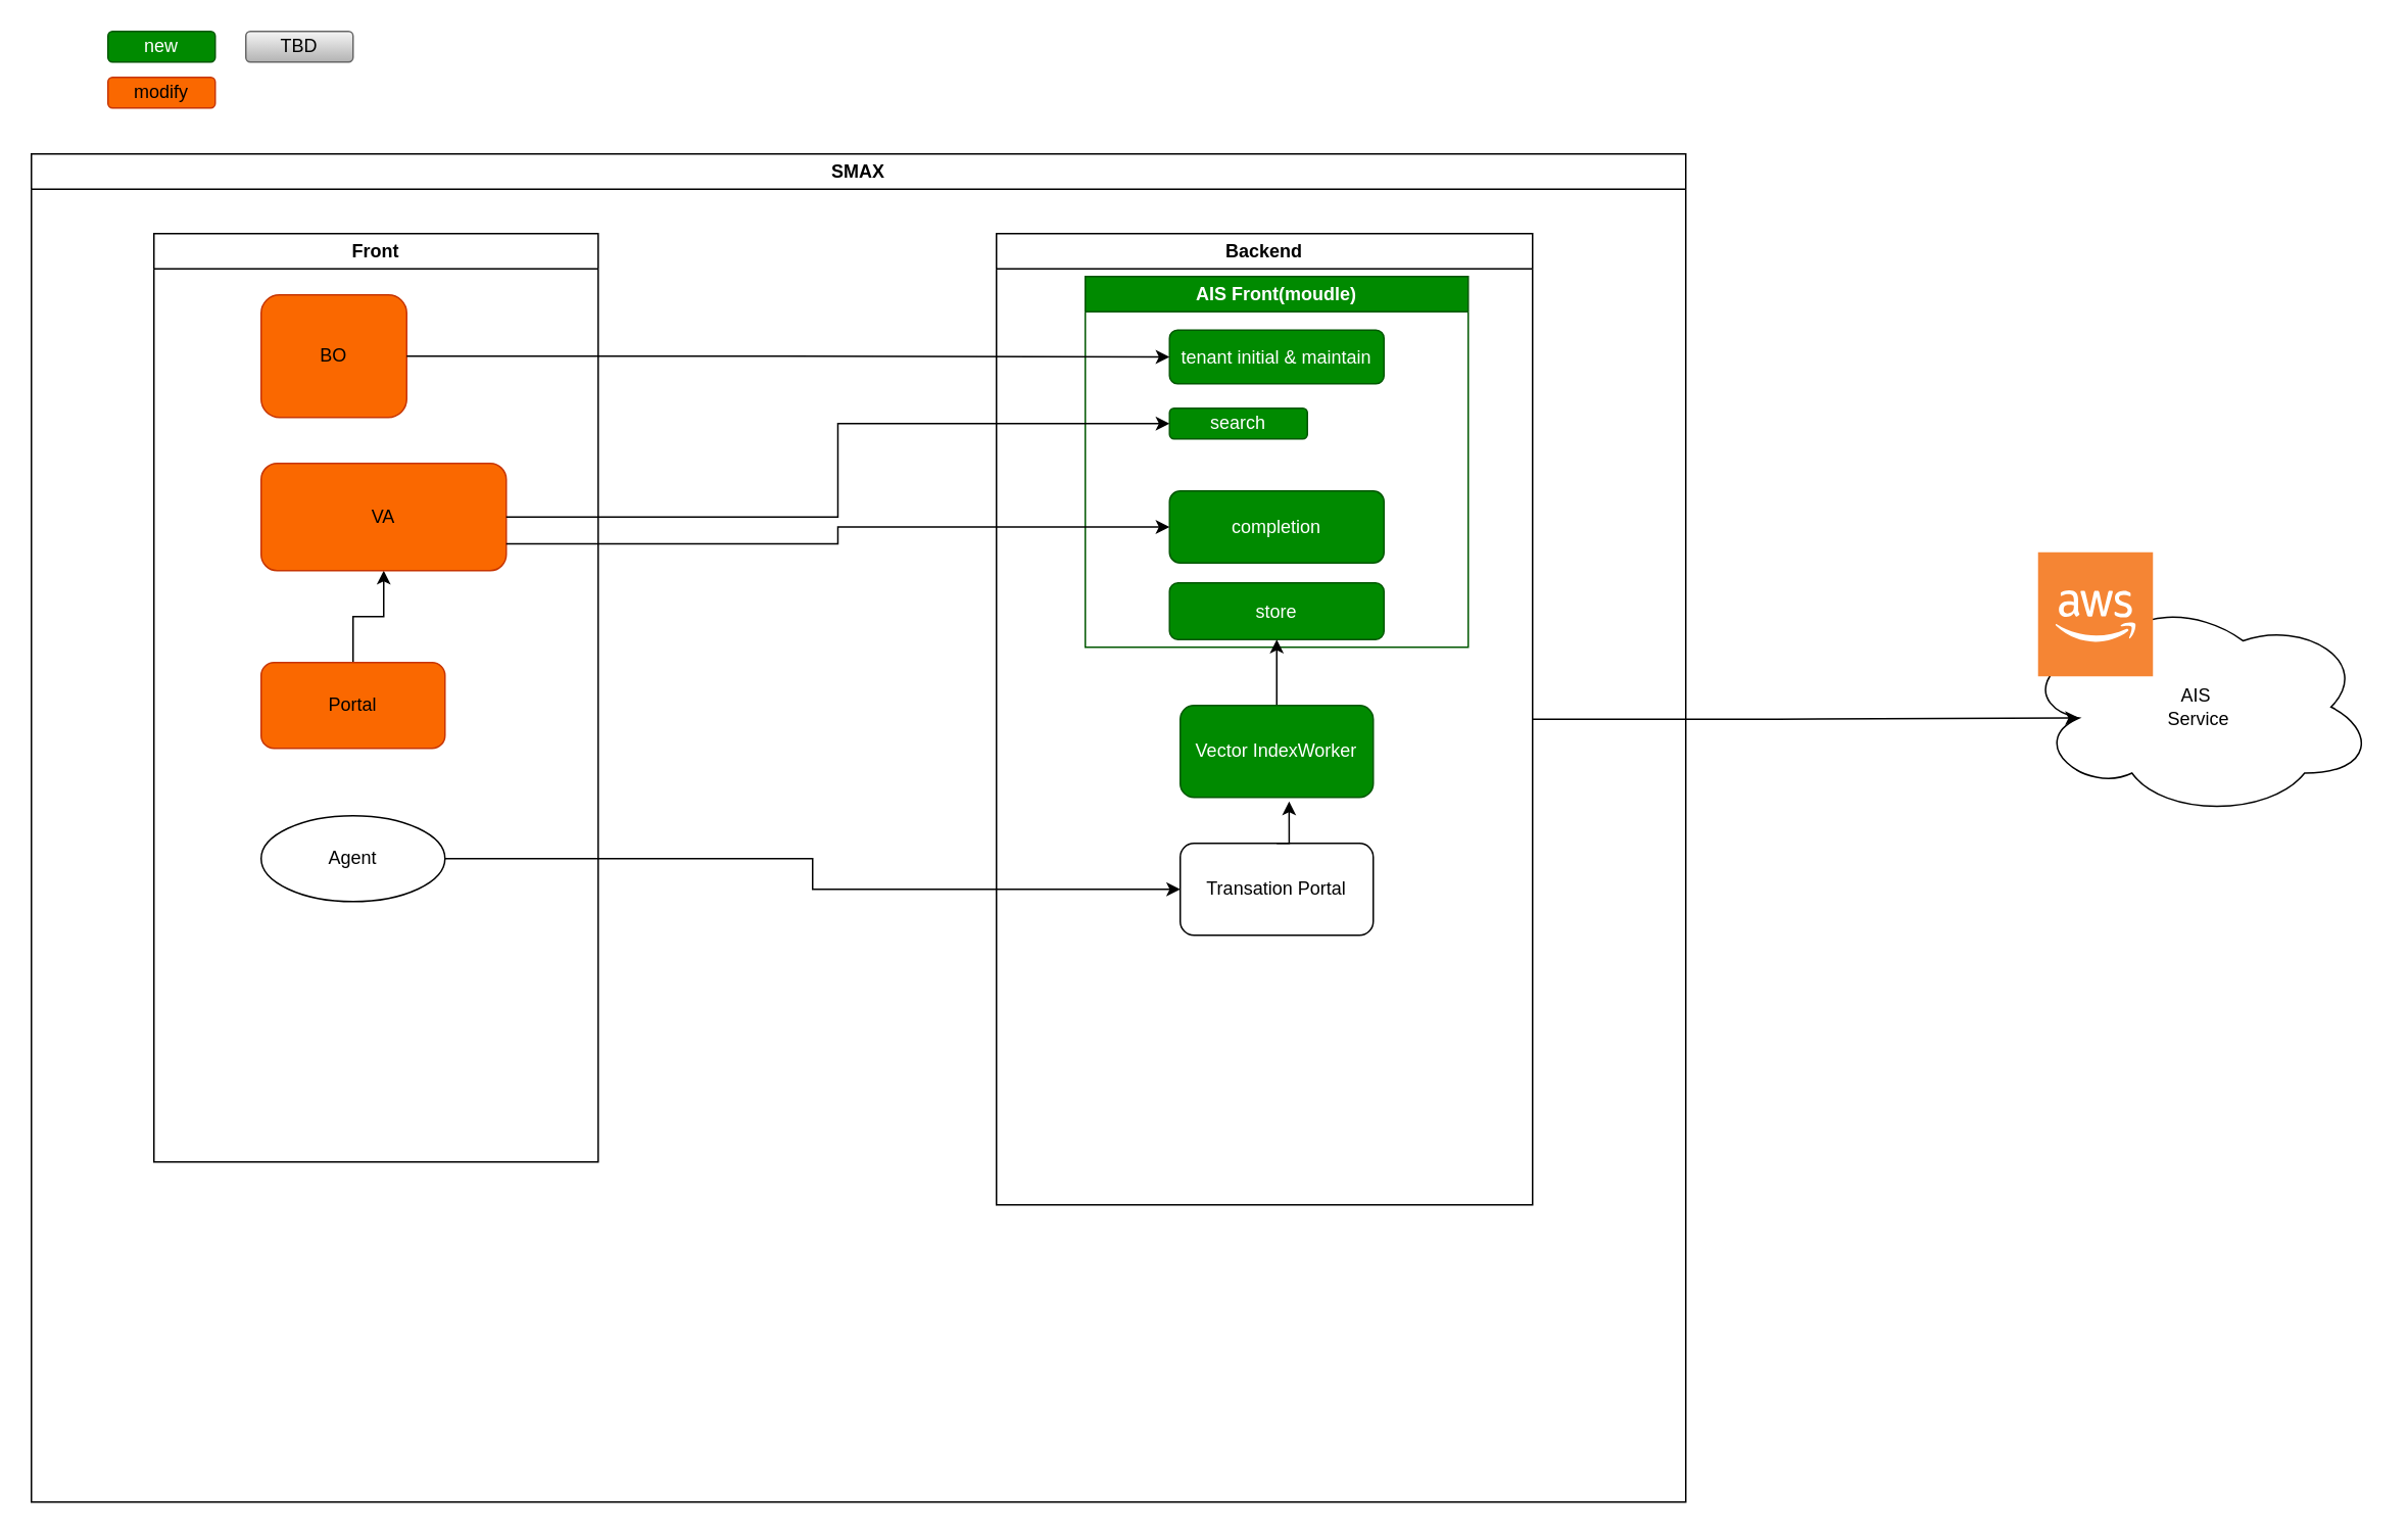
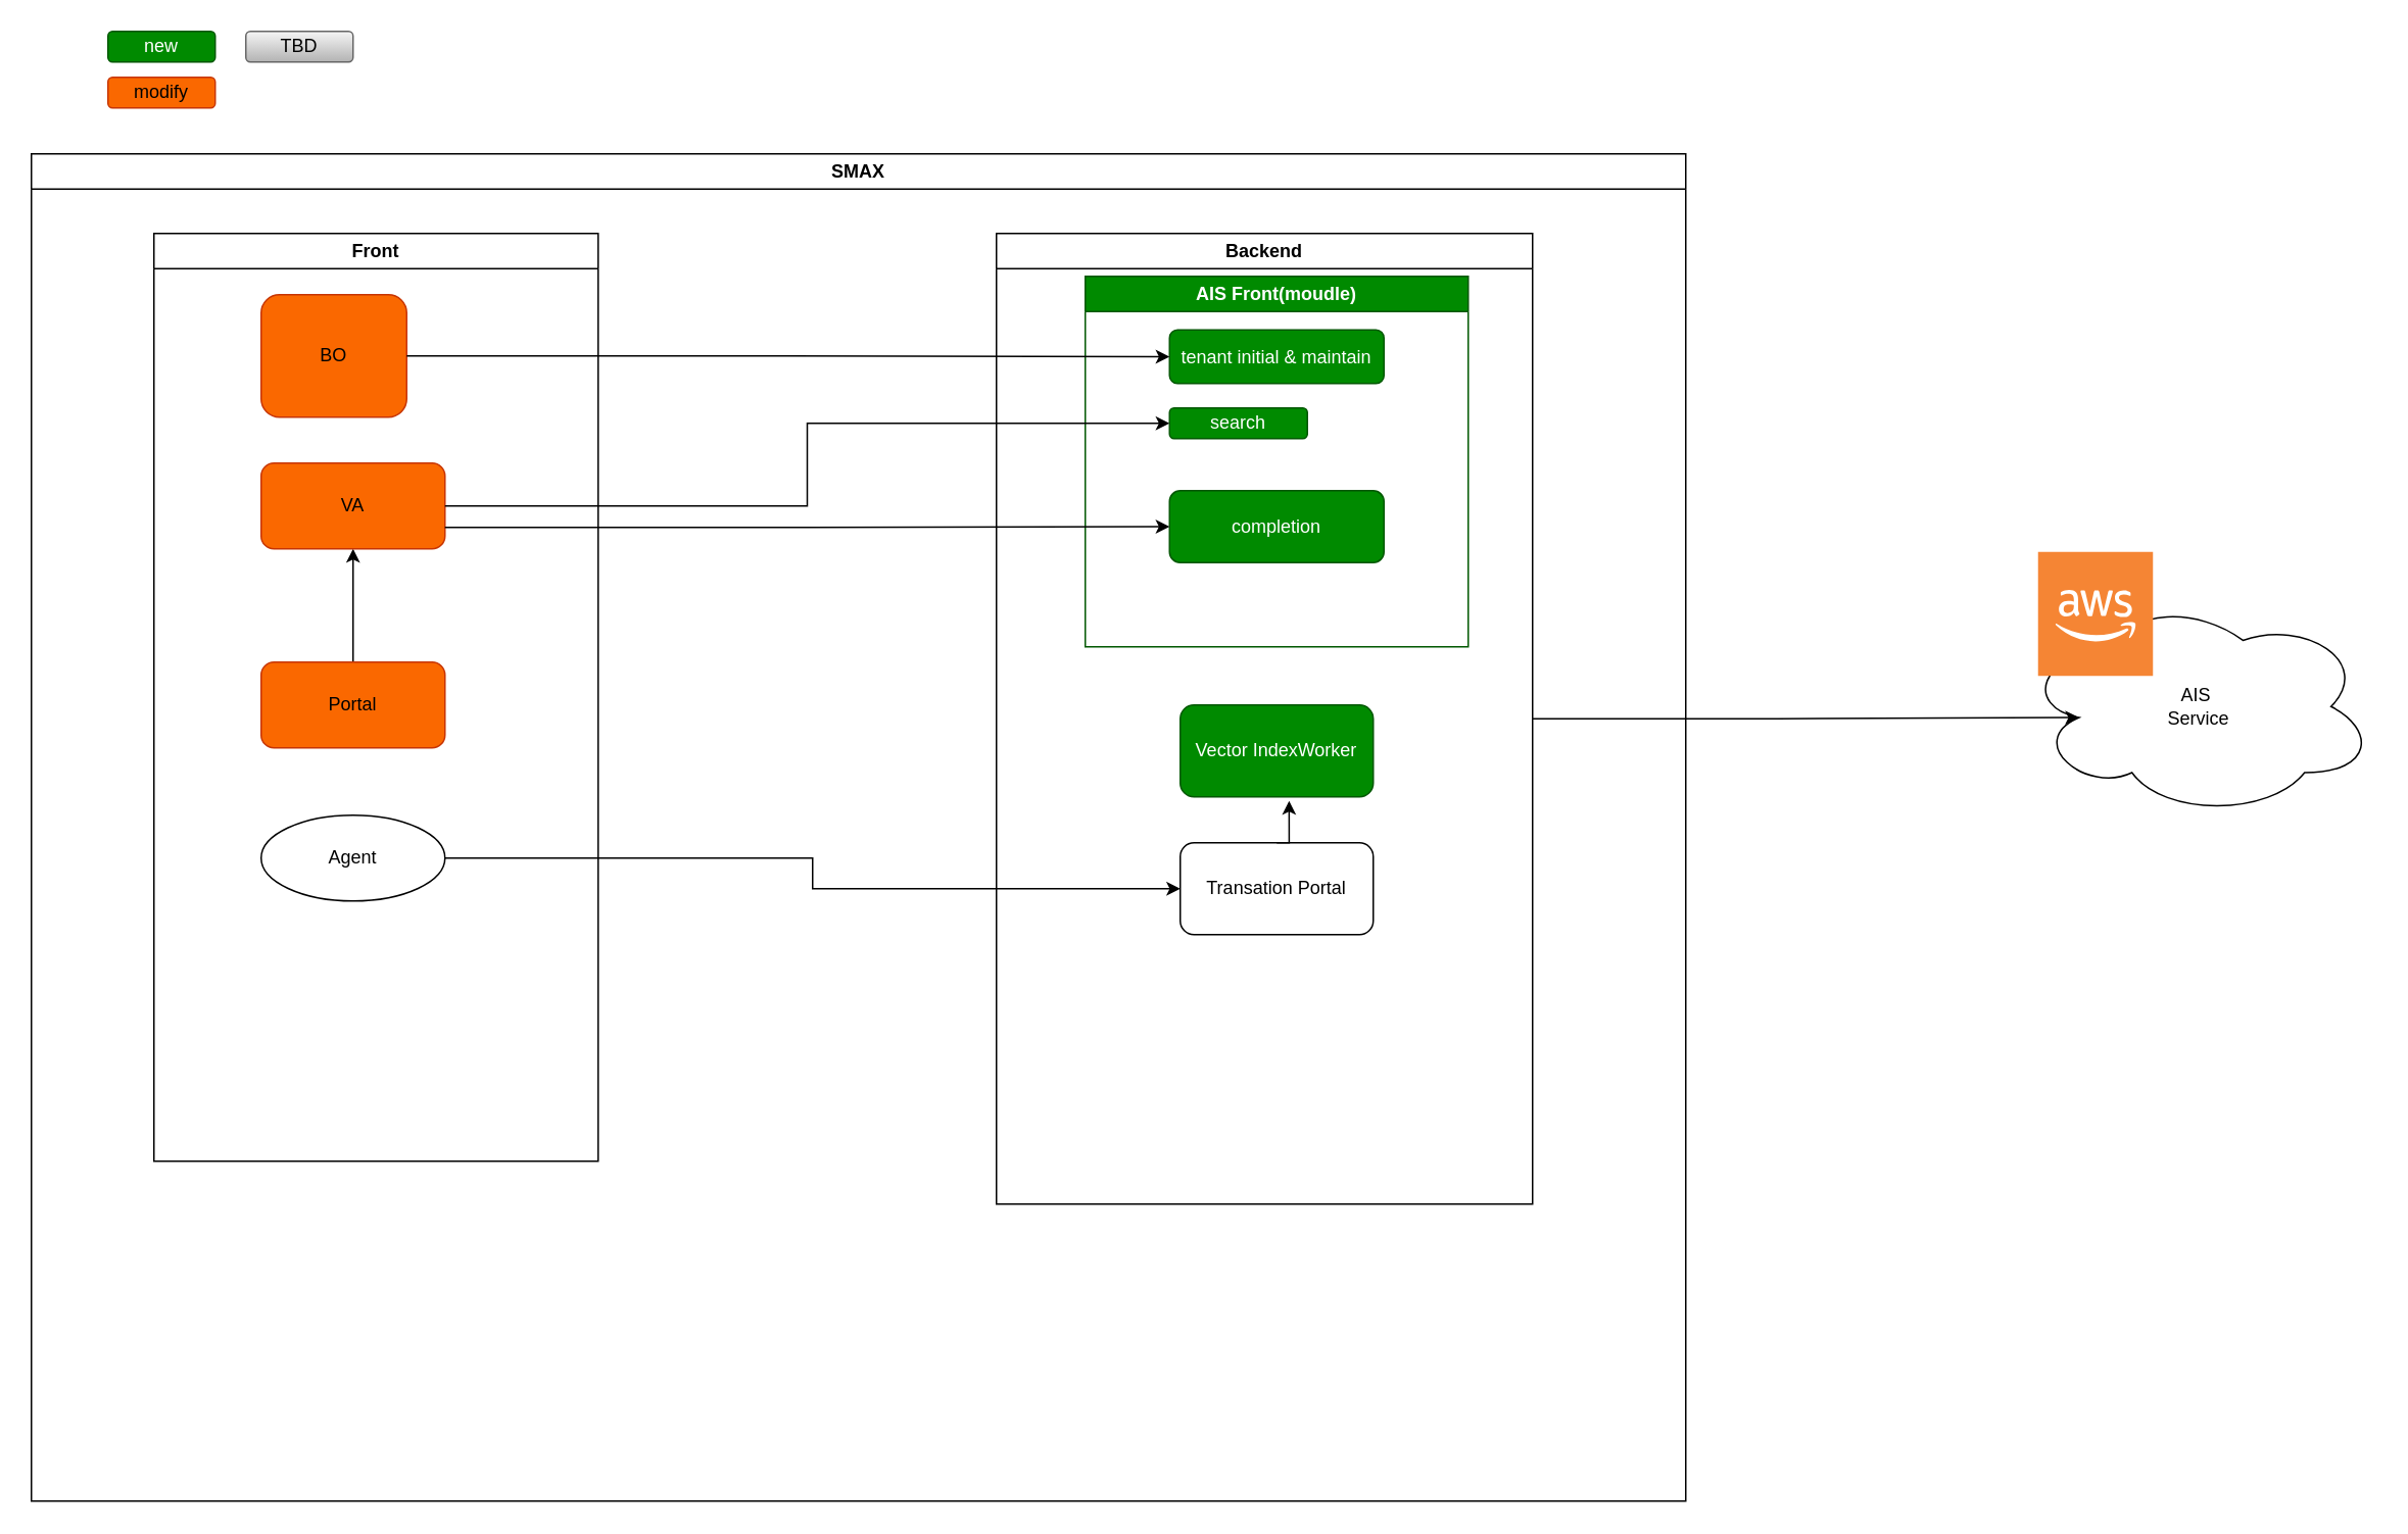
  <mxCell id="0" />
  <mxCell id="1" parent="0" />
  <mxCell id="2" value="SMAX" style="swimlane;whiteSpace=wrap;html=1;" vertex="1" parent="1"><mxGeometry x="20" y="100" width="1080" height="880" as="geometry" /></mxCell>
  <mxCell id="3" value="Front" style="swimlane;whiteSpace=wrap;html=1;" vertex="1" parent="2"><mxGeometry x="80" y="52" width="290" height="606" as="geometry" /></mxCell>
  <mxCell id="4" value="BO" style="rounded=1;whiteSpace=wrap;html=1;fillColor=#fa6800;fontColor=#000000;strokeColor=#C73500;" vertex="1" parent="3"><mxGeometry x="70" y="40" width="95" height="80" as="geometry" /></mxCell>
  <mxCell id="5" value="" style="edgeStyle=orthogonalEdgeStyle;rounded=0;orthogonalLoop=1;jettySize=auto;html=1;" edge="1" parent="3" source="6" target="7"><mxGeometry relative="1" as="geometry" /></mxCell>
  <mxCell id="6" value="Portal" style="rounded=1;whiteSpace=wrap;html=1;fillColor=#fa6800;fontColor=#000000;strokeColor=#C73500;" vertex="1" parent="3"><mxGeometry x="70" y="280" width="120" height="56" as="geometry" /></mxCell>
- <mxCell id="7" value="VA" style="rounded=1;whiteSpace=wrap;html=1;fillColor=#fa6800;fontColor=#000000;strokeColor=#C73500;" vertex="1" parent="3"><mxGeometry x="70" y="150" width="160" height="70" as="geometry" /></mxCell>
+ <mxCell id="7" value="VA" style="rounded=1;whiteSpace=wrap;html=1;fillColor=#fa6800;fontColor=#000000;strokeColor=#C73500;" vertex="1" parent="3"><mxGeometry x="70" y="150" width="120" height="56" as="geometry" /></mxCell>
  <mxCell id="8" value="Agent" style="ellipse;whiteSpace=wrap;html=1;" vertex="1" parent="3"><mxGeometry x="70" y="380" width="120" height="56" as="geometry" /></mxCell>
  <mxCell id="9" value="Backend" style="swimlane;whiteSpace=wrap;html=1;" vertex="1" parent="2"><mxGeometry x="630" y="52" width="350" height="634" as="geometry" /></mxCell>
  <mxCell id="10" value="AIS Front(moudle)" style="swimlane;whiteSpace=wrap;html=1;fillColor=#008a00;fontColor=#ffffff;strokeColor=#005700;" vertex="1" parent="9"><mxGeometry x="58" y="28" width="250" height="242" as="geometry" /></mxCell>
  <mxCell id="11" value="tenant initial &amp;amp; maintain" style="rounded=1;whiteSpace=wrap;html=1;fillColor=#008a00;fontColor=#ffffff;strokeColor=#005700;" vertex="1" parent="10"><mxGeometry x="55" y="35" width="140" height="35" as="geometry" /></mxCell>
  <mxCell id="12" value="search" style="rounded=1;whiteSpace=wrap;html=1;fillColor=#008a00;fontColor=#ffffff;strokeColor=#005700;" vertex="1" parent="10"><mxGeometry x="55" y="86" width="90" height="20" as="geometry" /></mxCell>
  <mxCell id="13" value="completion" style="rounded=1;whiteSpace=wrap;html=1;fillColor=#008a00;fontColor=#ffffff;strokeColor=#005700;" vertex="1" parent="10"><mxGeometry x="55" y="140" width="140" height="47" as="geometry" /></mxCell>
- <mxCell id="14" value="store" style="rounded=1;whiteSpace=wrap;html=1;fillColor=#008a00;fontColor=#ffffff;strokeColor=#005700;" vertex="1" parent="10"><mxGeometry x="55" y="200" width="140" height="37" as="geometry" /></mxCell>
- <mxCell id="15" style="edgeStyle=orthogonalEdgeStyle;rounded=0;orthogonalLoop=1;jettySize=auto;html=1;exitX=0.5;exitY=0;exitDx=0;exitDy=0;entryX=0.5;entryY=1;entryDx=0;entryDy=0;" edge="1" parent="9" source="16" target="14"><mxGeometry relative="1" as="geometry" /></mxCell>
  <mxCell id="16" value="Vector IndexWorker" style="rounded=1;whiteSpace=wrap;html=1;fillColor=#008a00;fontColor=#ffffff;strokeColor=#005700;" vertex="1" parent="9"><mxGeometry x="120" y="308" width="126" height="60" as="geometry" /></mxCell>
  <mxCell id="17" value="Transation Portal" style="rounded=1;whiteSpace=wrap;html=1;" vertex="1" parent="9"><mxGeometry x="120" y="398" width="126" height="60" as="geometry" /></mxCell>
  <mxCell id="18" style="edgeStyle=orthogonalEdgeStyle;rounded=0;orthogonalLoop=1;jettySize=auto;html=1;exitX=0.5;exitY=0;exitDx=0;exitDy=0;entryX=0.564;entryY=1.044;entryDx=0;entryDy=0;entryPerimeter=0;" edge="1" parent="9" source="17" target="16"><mxGeometry relative="1" as="geometry" /></mxCell>
  <mxCell id="19" style="edgeStyle=orthogonalEdgeStyle;rounded=0;orthogonalLoop=1;jettySize=auto;html=1;exitX=1;exitY=0.5;exitDx=0;exitDy=0;entryX=0;entryY=0.5;entryDx=0;entryDy=0;" edge="1" parent="2" source="4" target="11"><mxGeometry relative="1" as="geometry" /></mxCell>
  <mxCell id="20" style="edgeStyle=orthogonalEdgeStyle;rounded=0;orthogonalLoop=1;jettySize=auto;html=1;exitX=1;exitY=0.5;exitDx=0;exitDy=0;entryX=0;entryY=0.5;entryDx=0;entryDy=0;" edge="1" parent="2" source="7" target="12"><mxGeometry relative="1" as="geometry" /></mxCell>
  <mxCell id="21" style="edgeStyle=orthogonalEdgeStyle;rounded=0;orthogonalLoop=1;jettySize=auto;html=1;exitX=1;exitY=0.5;exitDx=0;exitDy=0;entryX=0;entryY=0.5;entryDx=0;entryDy=0;" edge="1" parent="2" source="8" target="17"><mxGeometry relative="1" as="geometry" /></mxCell>
  <mxCell id="22" style="edgeStyle=orthogonalEdgeStyle;rounded=0;orthogonalLoop=1;jettySize=auto;html=1;exitX=1;exitY=0.75;exitDx=0;exitDy=0;entryX=0;entryY=0.5;entryDx=0;entryDy=0;" edge="1" parent="2" source="7" target="13"><mxGeometry relative="1" as="geometry" /></mxCell>
  <mxCell id="23" value="new" style="rounded=1;whiteSpace=wrap;html=1;fillColor=#008a00;strokeColor=#005700;fontColor=#ffffff;" vertex="1" parent="1"><mxGeometry x="70" y="20" width="70" height="20" as="geometry" /></mxCell>
  <mxCell id="24" value="modify" style="rounded=1;whiteSpace=wrap;html=1;fillColor=#fa6800;strokeColor=#C73500;fontColor=#000000;" vertex="1" parent="1"><mxGeometry x="70" y="50" width="70" height="20" as="geometry" /></mxCell>
  <mxCell id="25" value="TBD" style="rounded=1;whiteSpace=wrap;html=1;fillColor=#f5f5f5;strokeColor=#666666;gradientColor=#b3b3b3;" vertex="1" parent="1"><mxGeometry x="160" y="20" width="70" height="20" as="geometry" /></mxCell>
  <mxCell id="26" value="AIS&amp;nbsp;&lt;br&gt;Service" style="ellipse;shape=cloud;whiteSpace=wrap;html=1;" vertex="1" parent="1"><mxGeometry x="1320" y="389" width="230" height="144" as="geometry" /></mxCell>
  <mxCell id="27" value="" style="outlineConnect=0;dashed=0;verticalLabelPosition=bottom;verticalAlign=top;align=center;html=1;shape=mxgraph.aws3.cloud_2;fillColor=#F58534;gradientColor=none;" vertex="1" parent="1"><mxGeometry x="1330" y="360" width="75" height="81" as="geometry" /></mxCell>
  <mxCell id="28" style="edgeStyle=orthogonalEdgeStyle;rounded=0;orthogonalLoop=1;jettySize=auto;html=1;exitX=1;exitY=0.5;exitDx=0;exitDy=0;entryX=0.16;entryY=0.55;entryDx=0;entryDy=0;entryPerimeter=0;" edge="1" parent="1" source="9" target="26"><mxGeometry relative="1" as="geometry" /></mxCell>
